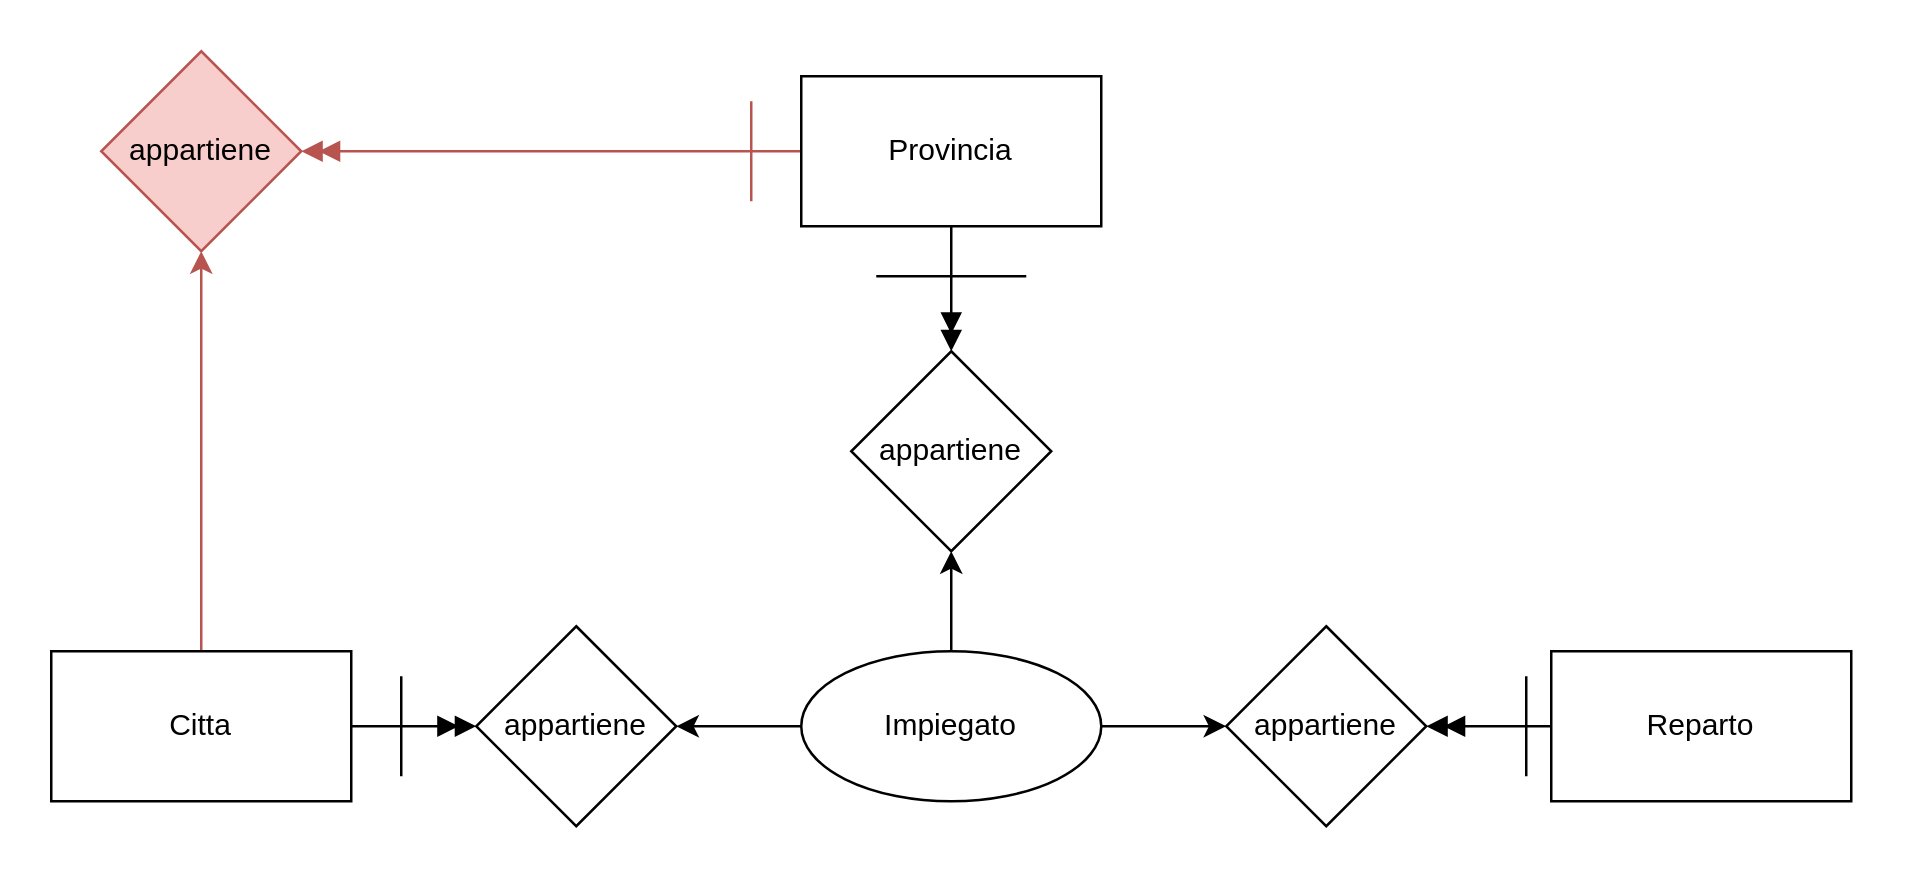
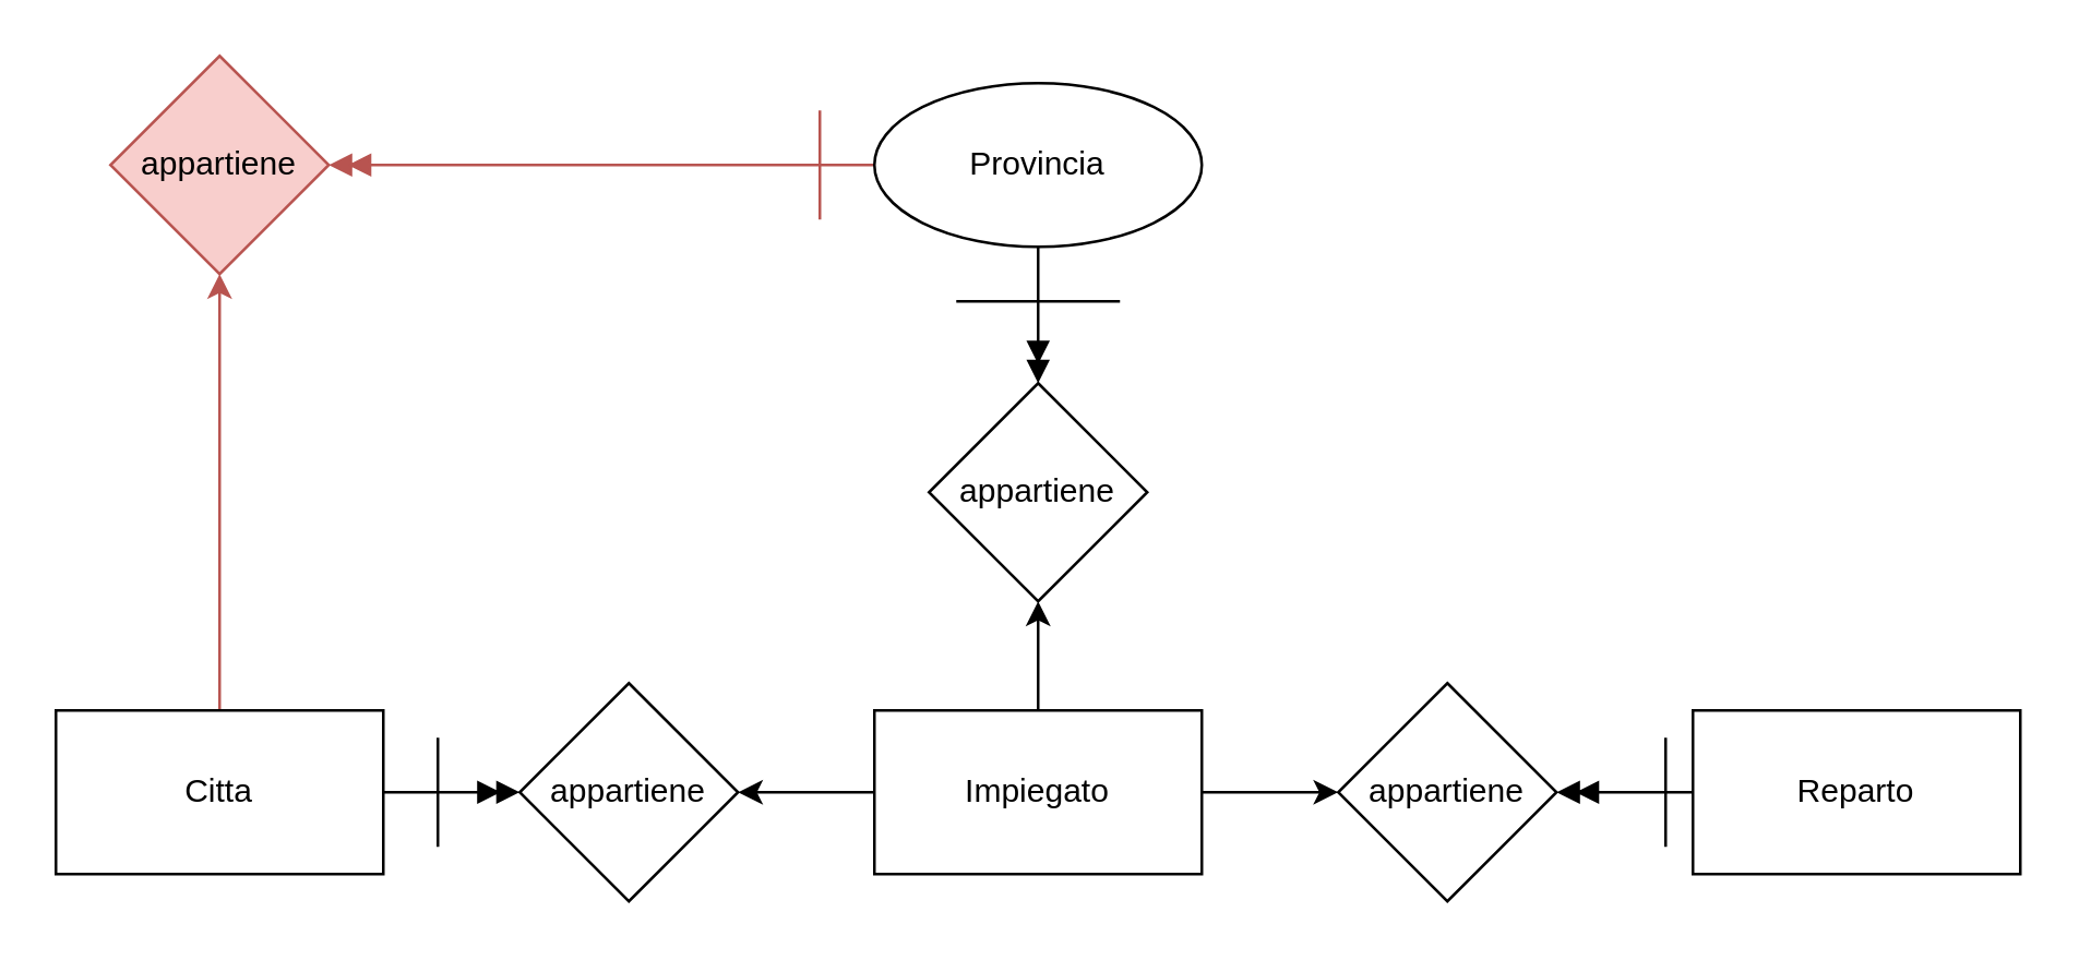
  <mxCell id="0" />
  <mxCell id="1" parent="0" />
  <mxCell id="2" style="edgeStyle=orthogonalEdgeStyle;rounded=0;orthogonalLoop=1;jettySize=auto;html=1;exitX=1;exitY=0.5;exitDx=0;exitDy=0;entryX=0;entryY=0.5;entryDx=0;entryDy=0;" edge="1" parent="1" source="5" target="6"><mxGeometry relative="1" as="geometry" /></mxCell>
  <mxCell id="3" style="edgeStyle=orthogonalEdgeStyle;rounded=0;orthogonalLoop=1;jettySize=auto;html=1;exitX=0;exitY=0.5;exitDx=0;exitDy=0;entryX=1;entryY=0.5;entryDx=0;entryDy=0;" edge="1" parent="1" source="5" target="12"><mxGeometry relative="1" as="geometry" /></mxCell>
  <mxCell id="4" style="edgeStyle=orthogonalEdgeStyle;rounded=0;orthogonalLoop=1;jettySize=auto;html=1;exitX=0.5;exitY=0;exitDx=0;exitDy=0;entryX=0.5;entryY=1;entryDx=0;entryDy=0;" edge="1" parent="1" source="5" target="16"><mxGeometry relative="1" as="geometry" /></mxCell>
- <mxCell id="5" value="Impiegato" style="ellipse;whiteSpace=wrap;html=1;" vertex="1" parent="1"><mxGeometry x="320" y="260" width="120" height="60" as="geometry" /></mxCell>
+ <mxCell id="5" value="Impiegato" style="rounded=0;whiteSpace=wrap;html=1;" vertex="1" parent="1"><mxGeometry x="320" y="260" width="120" height="60" as="geometry" /></mxCell>
  <mxCell id="6" value="appartiene" style="rhombus;whiteSpace=wrap;html=1;" vertex="1" parent="1"><mxGeometry x="490" y="250" width="80" height="80" as="geometry" /></mxCell>
  <mxCell id="7" style="edgeStyle=orthogonalEdgeStyle;rounded=0;orthogonalLoop=1;jettySize=auto;html=1;exitX=0;exitY=0.5;exitDx=0;exitDy=0;entryX=1;entryY=0.5;entryDx=0;entryDy=0;endArrow=doubleBlock;endFill=1;" edge="1" parent="1" source="8" target="6"><mxGeometry relative="1" as="geometry" /></mxCell>
  <mxCell id="8" value="Reparto" style="rounded=0;whiteSpace=wrap;html=1;" vertex="1" parent="1"><mxGeometry x="620" y="260" width="120" height="60" as="geometry" /></mxCell>
  <mxCell id="9" style="edgeStyle=orthogonalEdgeStyle;rounded=0;orthogonalLoop=1;jettySize=auto;html=1;exitX=1;exitY=0.5;exitDx=0;exitDy=0;entryX=0;entryY=0.5;entryDx=0;entryDy=0;endArrow=doubleBlock;endFill=1;" edge="1" parent="1" source="11" target="12"><mxGeometry relative="1" as="geometry" /></mxCell>
  <mxCell id="10" style="edgeStyle=orthogonalEdgeStyle;rounded=0;orthogonalLoop=1;jettySize=auto;html=1;exitX=0.5;exitY=0;exitDx=0;exitDy=0;entryX=0.5;entryY=1;entryDx=0;entryDy=0;fillColor=#f8cecc;strokeColor=#b85450;" edge="1" parent="1" source="11" target="17"><mxGeometry relative="1" as="geometry" /></mxCell>
  <mxCell id="11" value="Citta" style="rounded=0;whiteSpace=wrap;html=1;" vertex="1" parent="1"><mxGeometry x="20" y="260" width="120" height="60" as="geometry" /></mxCell>
  <mxCell id="12" value="appartiene" style="rhombus;whiteSpace=wrap;html=1;" vertex="1" parent="1"><mxGeometry x="190" y="250" width="80" height="80" as="geometry" /></mxCell>
  <mxCell id="13" style="edgeStyle=orthogonalEdgeStyle;rounded=0;orthogonalLoop=1;jettySize=auto;html=1;exitX=0.5;exitY=1;exitDx=0;exitDy=0;entryX=0.5;entryY=0;entryDx=0;entryDy=0;endArrow=doubleBlock;endFill=1;" edge="1" parent="1" source="15" target="16"><mxGeometry relative="1" as="geometry" /></mxCell>
  <mxCell id="14" style="edgeStyle=orthogonalEdgeStyle;rounded=0;orthogonalLoop=1;jettySize=auto;html=1;exitX=0;exitY=0.5;exitDx=0;exitDy=0;entryX=1;entryY=0.5;entryDx=0;entryDy=0;endArrow=doubleBlock;endFill=1;fillColor=#f8cecc;strokeColor=#b85450;" edge="1" parent="1" source="15" target="17"><mxGeometry relative="1" as="geometry" /></mxCell>
- <mxCell id="15" value="Provincia" style="rounded=0;whiteSpace=wrap;html=1;" vertex="1" parent="1"><mxGeometry x="320" y="30" width="120" height="60" as="geometry" /></mxCell>
+ <mxCell id="15" value="Provincia" style="ellipse;whiteSpace=wrap;html=1;" vertex="1" parent="1"><mxGeometry x="320" y="30" width="120" height="60" as="geometry" /></mxCell>
  <mxCell id="16" value="appartiene" style="rhombus;whiteSpace=wrap;html=1;" vertex="1" parent="1"><mxGeometry x="340" y="140" width="80" height="80" as="geometry" /></mxCell>
  <mxCell id="17" value="appartiene" style="rhombus;whiteSpace=wrap;html=1;fillColor=#f8cecc;strokeColor=#b85450;" vertex="1" parent="1"><mxGeometry x="40" y="20" width="80" height="80" as="geometry" /></mxCell>
  <mxCell id="18" value="" style="endArrow=none;html=1;rounded=0;" edge="1" parent="1"><mxGeometry width="50" height="50" relative="1" as="geometry"><mxPoint x="610" y="310" as="sourcePoint" /><mxPoint x="610" y="270" as="targetPoint" /></mxGeometry></mxCell>
  <mxCell id="19" value="" style="endArrow=none;html=1;rounded=0;" edge="1" parent="1"><mxGeometry width="50" height="50" relative="1" as="geometry"><mxPoint x="160" y="310" as="sourcePoint" /><mxPoint x="160" y="270" as="targetPoint" /></mxGeometry></mxCell>
  <mxCell id="20" value="" style="endArrow=none;html=1;rounded=0;" edge="1" parent="1"><mxGeometry width="50" height="50" relative="1" as="geometry"><mxPoint x="350" y="110" as="sourcePoint" /><mxPoint x="410" y="110" as="targetPoint" /></mxGeometry></mxCell>
  <mxCell id="21" value="" style="endArrow=none;html=1;rounded=0;fillColor=#f8cecc;strokeColor=#b85450;" edge="1" parent="1"><mxGeometry width="50" height="50" relative="1" as="geometry"><mxPoint x="300" y="80" as="sourcePoint" /><mxPoint x="300" y="40" as="targetPoint" /></mxGeometry></mxCell>
